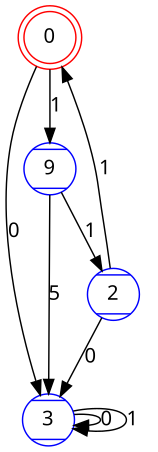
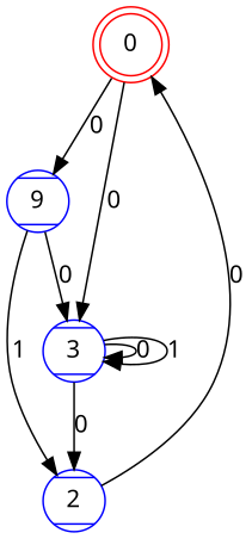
  digraph {
    fontname="Noto Sans"
    node [color=blue fontname="Noto Sans" shape=Mcircle style=striped]
    edge [fontname="Noto Sans"]
    0 [color=red shape=doublecircle]
    n2 [label=9]
    3
    2
-   0 -> n2 [label=1]
+   0 -> n2 [label=0]
    0 -> 3 [label=0]
-   n2 -> 3 [label=5]
+   n2 -> 3 [label=0]
    n2 -> 2 [label=1]
    3 -> 3 [label=0]
    3 -> 3 [label=1]
-   2 -> 0 [label=1]
-   2 -> 3 [label=0]
+   2 -> 0 [label=0]
+   3 -> 2 [label=0]
  }
